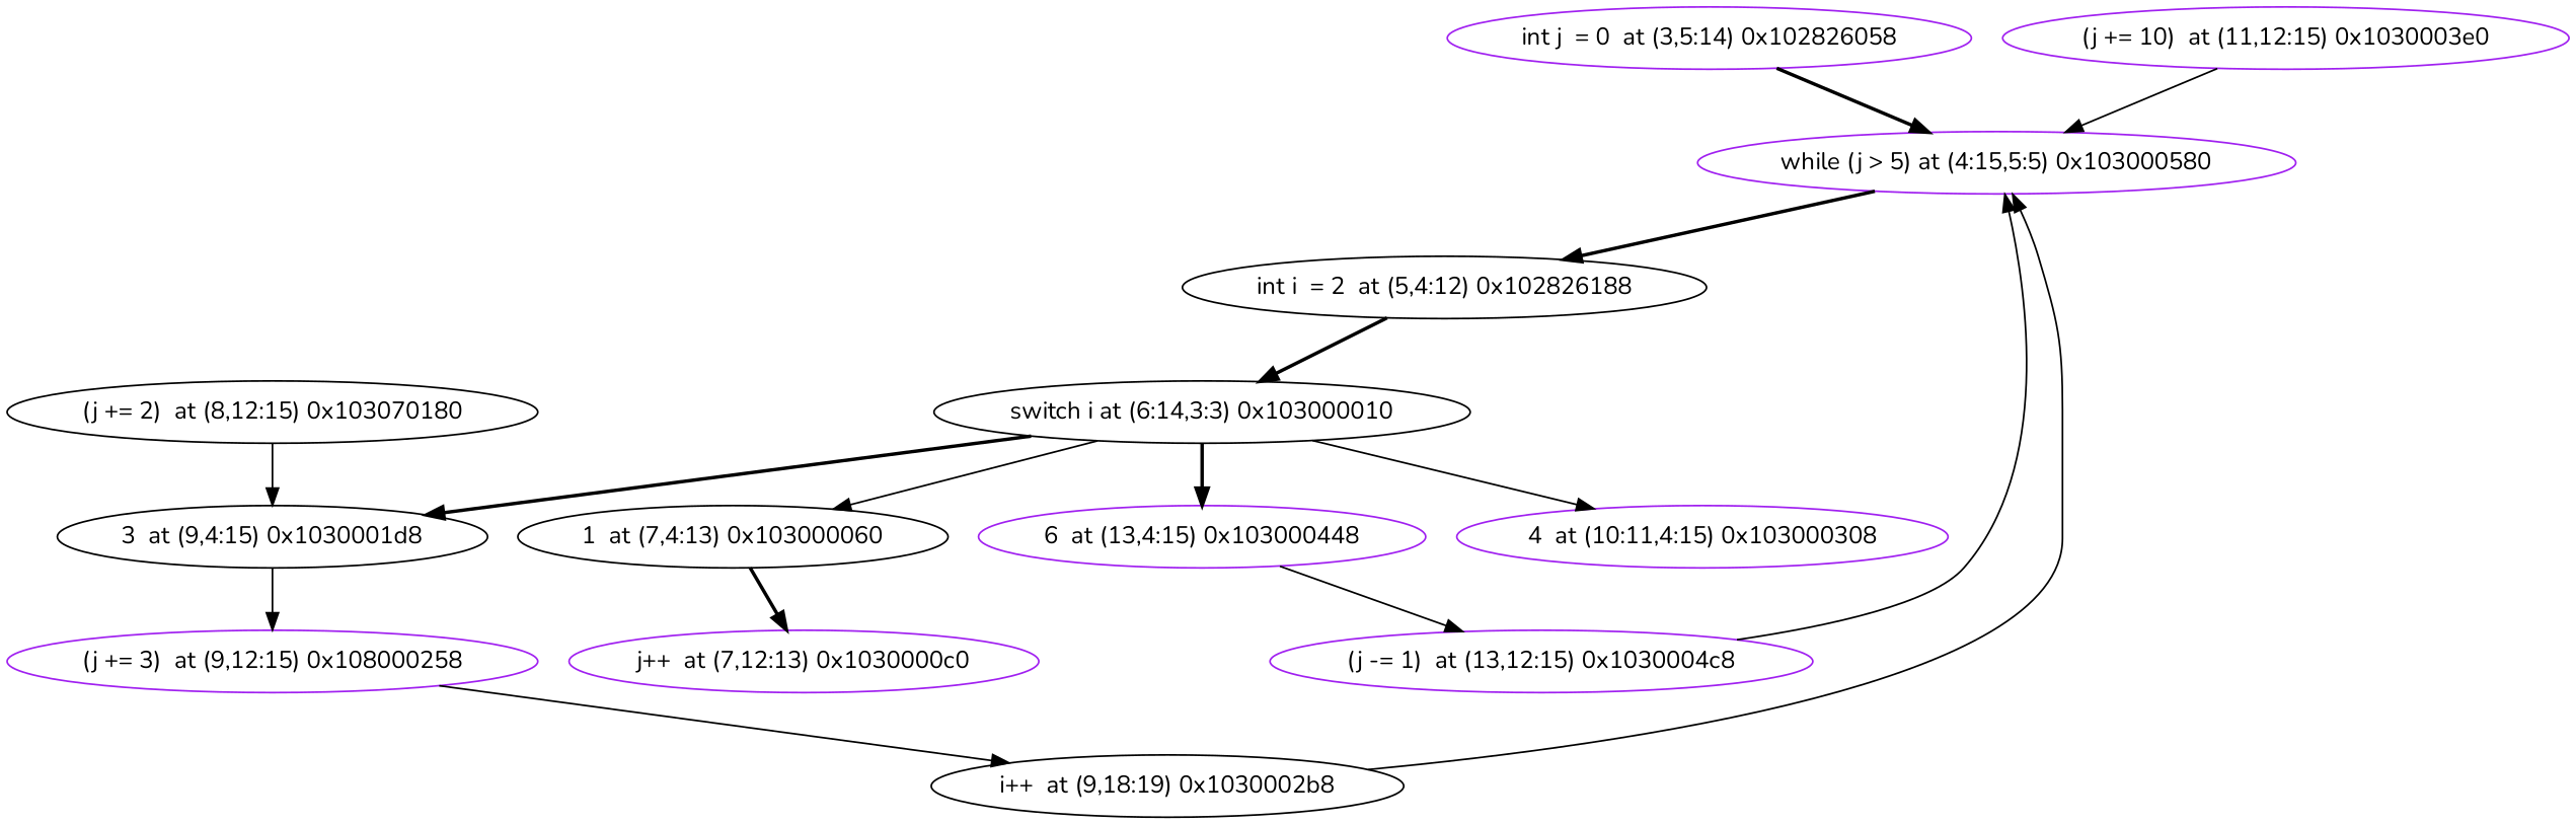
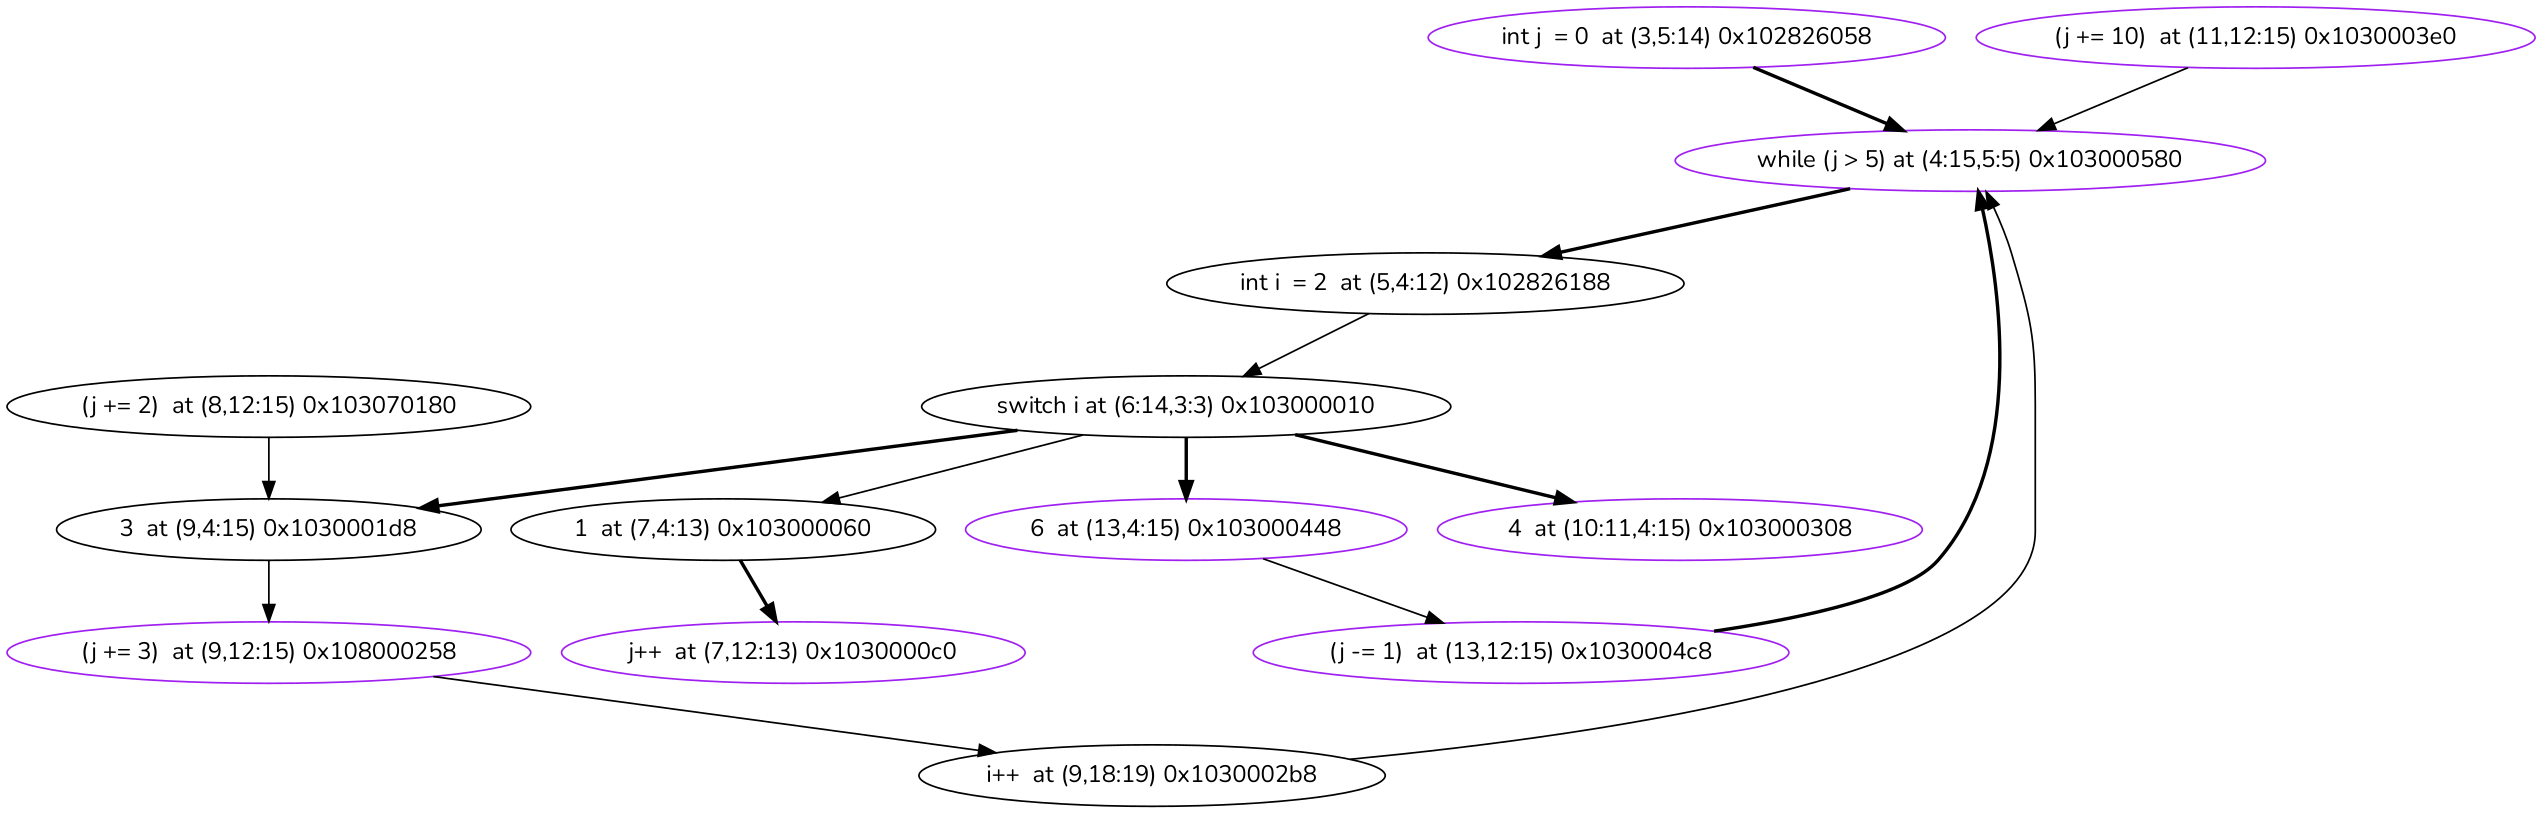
  digraph {
    fontname=Nunito
    node [color=purple fontname=Nunito]
    edge [fontname=Nunito style=solid]
    "int j  = 0  at (3,5:14) 0x102826058"
    "while (j > 5) at (4:15,5:5) 0x103000580"
    n3 [color=black label="int i  = 2  at (5,4:12) 0x102826188"]
    "switch i at (6:14,3:3) 0x103000010" [color=black]
    "3  at (9,4:15) 0x1030001d8" [color=black]
    "1  at (7,4:13) 0x103000060" [color=black]
    "6  at (13,4:15) 0x103000448"
    "4  at (10:11,4:15) 0x103000308"
    n9 [label="(j += 3)  at (9,12:15) 0x108000258"]
    "j++  at (7,12:13) 0x1030000c0"
    "(j -= 1)  at (13,12:15) 0x1030004c8"
    "(j += 10)  at (11,12:15) 0x1030003e0"
    n13 [color=black label="(j += 2)  at (8,12:15) 0x103070180"]
    "i++  at (9,18:19) 0x1030002b8" [color=black]
    "int j  = 0  at (3,5:14) 0x102826058" -> "while (j > 5) at (4:15,5:5) 0x103000580" [style=bold]
    "while (j > 5) at (4:15,5:5) 0x103000580" -> n3 [style=bold]
-   n3 -> "switch i at (6:14,3:3) 0x103000010" [style=bold]
+   n3 -> "switch i at (6:14,3:3) 0x103000010"
    "switch i at (6:14,3:3) 0x103000010" -> "3  at (9,4:15) 0x1030001d8" [style=bold]
    "switch i at (6:14,3:3) 0x103000010" -> "1  at (7,4:13) 0x103000060"
    "switch i at (6:14,3:3) 0x103000010" -> "6  at (13,4:15) 0x103000448" [style=bold]
-   "switch i at (6:14,3:3) 0x103000010" -> "4  at (10:11,4:15) 0x103000308"
+   "switch i at (6:14,3:3) 0x103000010" -> "4  at (10:11,4:15) 0x103000308" [style=bold]
    "3  at (9,4:15) 0x1030001d8" -> n9
    "1  at (7,4:13) 0x103000060" -> "j++  at (7,12:13) 0x1030000c0" [style=bold]
    "6  at (13,4:15) 0x103000448" -> "(j -= 1)  at (13,12:15) 0x1030004c8"
    n9 -> "i++  at (9,18:19) 0x1030002b8"
-   "(j -= 1)  at (13,12:15) 0x1030004c8" -> "while (j > 5) at (4:15,5:5) 0x103000580"
+   "(j -= 1)  at (13,12:15) 0x1030004c8" -> "while (j > 5) at (4:15,5:5) 0x103000580" [style=bold]
    "(j += 10)  at (11,12:15) 0x1030003e0" -> "while (j > 5) at (4:15,5:5) 0x103000580"
    n13 -> "3  at (9,4:15) 0x1030001d8"
    "i++  at (9,18:19) 0x1030002b8" -> "while (j > 5) at (4:15,5:5) 0x103000580"
  }
